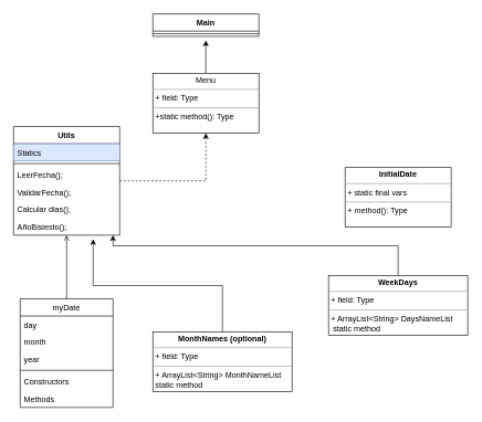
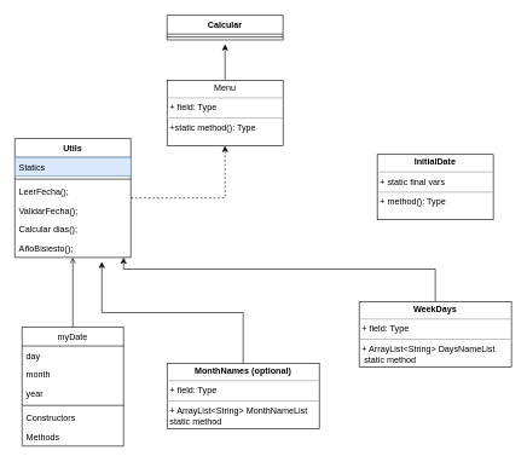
  <mxCell id="0" />
  <mxCell id="1" parent="0" />
- <mxCell id="2" value="Main" style="swimlane;fontStyle=1;align=center;verticalAlign=top;childLayout=stackLayout;horizontal=1;startSize=26;horizontalStack=0;resizeParent=1;resizeParentMax=0;resizeLast=0;collapsible=1;marginBottom=0;" parent="1" vertex="1"><mxGeometry x="230" y="20" width="160" height="34" as="geometry" /></mxCell>
+ <mxCell id="2" value="Calcular" style="swimlane;fontStyle=1;align=center;verticalAlign=top;childLayout=stackLayout;horizontal=1;startSize=26;horizontalStack=0;resizeParent=1;resizeParentMax=0;resizeLast=0;collapsible=1;marginBottom=0;" parent="1" vertex="1"><mxGeometry x="230" y="20" width="160" height="34" as="geometry" /></mxCell>
  <mxCell id="3" value="" style="line;strokeWidth=1;fillColor=none;align=left;verticalAlign=middle;spacingTop=-1;spacingLeft=3;spacingRight=3;rotatable=0;labelPosition=right;points=[];portConstraint=eastwest;" parent="2" vertex="1"><mxGeometry y="26" width="160" height="8" as="geometry" /></mxCell>
  <mxCell id="4" style="edgeStyle=orthogonalEdgeStyle;rounded=0;orthogonalLoop=1;jettySize=auto;html=1;" edge="1" parent="1" source="5"><mxGeometry relative="1" as="geometry"><mxPoint x="310" y="60" as="targetPoint" /></mxGeometry></mxCell>
  <mxCell id="5" value="&lt;p style=&quot;margin: 0px ; margin-top: 4px ; text-align: center&quot;&gt;Menu&lt;/p&gt;&lt;hr size=&quot;1&quot;&gt;&lt;p style=&quot;margin: 0px ; margin-left: 4px&quot;&gt;+ field: Type&lt;/p&gt;&lt;hr size=&quot;1&quot;&gt;&lt;p style=&quot;margin: 0px ; margin-left: 4px&quot;&gt;+static method(): Type&lt;/p&gt;" style="verticalAlign=top;align=left;overflow=fill;fontSize=12;fontFamily=Helvetica;html=1;" vertex="1" parent="1"><mxGeometry x="230" y="110" width="160" height="90" as="geometry" /></mxCell>
- <mxCell id="6" value="&lt;p style=&quot;margin: 0px ; margin-top: 4px ; text-align: center&quot;&gt;&lt;b&gt;InitialDate&lt;/b&gt;&lt;/p&gt;&lt;hr size=&quot;1&quot;&gt;&lt;p style=&quot;margin: 0px ; margin-left: 4px&quot;&gt;+ static final vars&lt;br&gt;&lt;/p&gt;&lt;hr size=&quot;1&quot;&gt;&lt;p style=&quot;margin: 0px ; margin-left: 4px&quot;&gt;+ method(): Type&lt;/p&gt;" style="verticalAlign=top;align=left;overflow=fill;fontSize=12;fontFamily=Helvetica;html=1;" vertex="1" parent="1"><mxGeometry x="520" y="252" width="160" height="90" as="geometry" /></mxCell>
+ <mxCell id="6" value="&lt;p style=&quot;margin: 0px ; margin-top: 4px ; text-align: center&quot;&gt;&lt;b&gt;InitialDate&lt;/b&gt;&lt;/p&gt;&lt;hr size=&quot;1&quot;&gt;&lt;p style=&quot;margin: 0px ; margin-left: 4px&quot;&gt;+ static final vars&lt;br&gt;&lt;/p&gt;&lt;hr size=&quot;1&quot;&gt;&lt;p style=&quot;margin: 0px ; margin-left: 4px&quot;&gt;+ method(): Type&lt;/p&gt;" style="verticalAlign=top;align=left;overflow=fill;fontSize=12;fontFamily=Helvetica;html=1;" vertex="1" parent="1"><mxGeometry x="520" y="212" width="160" height="90" as="geometry" /></mxCell>
  <mxCell id="7" style="edgeStyle=orthogonalEdgeStyle;rounded=0;orthogonalLoop=1;jettySize=auto;html=1;entryX=0.5;entryY=1;entryDx=0;entryDy=0;endArrow=open;" edge="1" parent="1" source="8" target="16"><mxGeometry relative="1" as="geometry" /></mxCell>
  <mxCell id="8" value="myDate" style="swimlane;fontStyle=0;childLayout=stackLayout;horizontal=1;startSize=26;fillColor=none;horizontalStack=0;resizeParent=1;resizeParentMax=0;resizeLast=0;collapsible=1;marginBottom=0;" parent="1" vertex="1"><mxGeometry x="30" y="450" width="140" height="164" as="geometry" /></mxCell>
  <mxCell id="9" value="day" style="text;strokeColor=none;fillColor=none;align=left;verticalAlign=top;spacingLeft=4;spacingRight=4;overflow=hidden;rotatable=0;points=[[0,0.5],[1,0.5]];portConstraint=eastwest;" parent="8" vertex="1"><mxGeometry y="26" width="140" height="26" as="geometry" /></mxCell>
  <mxCell id="10" value="month" style="text;strokeColor=none;fillColor=none;align=left;verticalAlign=top;spacingLeft=4;spacingRight=4;overflow=hidden;rotatable=0;points=[[0,0.5],[1,0.5]];portConstraint=eastwest;" parent="8" vertex="1"><mxGeometry y="52" width="140" height="26" as="geometry" /></mxCell>
  <mxCell id="11" value="year" style="text;strokeColor=none;fillColor=none;align=left;verticalAlign=top;spacingLeft=4;spacingRight=4;overflow=hidden;rotatable=0;points=[[0,0.5],[1,0.5]];portConstraint=eastwest;" parent="8" vertex="1"><mxGeometry y="78" width="140" height="26" as="geometry" /></mxCell>
  <mxCell id="12" value="" style="line;strokeWidth=1;fillColor=none;align=left;verticalAlign=middle;spacingTop=-1;spacingLeft=3;spacingRight=3;rotatable=0;labelPosition=right;points=[];portConstraint=eastwest;" parent="8" vertex="1"><mxGeometry y="104" width="140" height="8" as="geometry" /></mxCell>
  <mxCell id="13" value="Constructors" style="text;strokeColor=none;fillColor=none;align=left;verticalAlign=top;spacingLeft=4;spacingRight=4;overflow=hidden;rotatable=0;points=[[0,0.5],[1,0.5]];portConstraint=eastwest;" parent="8" vertex="1"><mxGeometry y="112" width="140" height="26" as="geometry" /></mxCell>
  <mxCell id="14" value="Methods" style="text;strokeColor=none;fillColor=none;align=left;verticalAlign=top;spacingLeft=4;spacingRight=4;overflow=hidden;rotatable=0;points=[[0,0.5],[1,0.5]];portConstraint=eastwest;" parent="8" vertex="1"><mxGeometry y="138" width="140" height="26" as="geometry" /></mxCell>
  <mxCell id="15" style="edgeStyle=orthogonalEdgeStyle;rounded=0;orthogonalLoop=1;jettySize=auto;html=1;entryX=0.5;entryY=1;entryDx=0;entryDy=0;dashed=1;" edge="1" parent="1" source="16" target="5"><mxGeometry relative="1" as="geometry" /></mxCell>
  <mxCell id="16" value="Utils" style="swimlane;fontStyle=1;align=center;verticalAlign=top;childLayout=stackLayout;horizontal=1;startSize=26;horizontalStack=0;resizeParent=1;resizeParentMax=0;resizeLast=0;collapsible=1;marginBottom=0;" parent="1" vertex="1"><mxGeometry x="20" y="190" width="160" height="164" as="geometry" /></mxCell>
  <mxCell id="17" value="Statics" style="text;strokeColor=#6c8ebf;fillColor=#dae8fc;align=left;verticalAlign=top;spacingLeft=4;spacingRight=4;overflow=hidden;rotatable=0;points=[[0,0.5],[1,0.5]];portConstraint=eastwest;" parent="16" vertex="1"><mxGeometry y="26" width="160" height="26" as="geometry" /></mxCell>
  <mxCell id="18" value="" style="line;strokeWidth=1;fillColor=none;align=left;verticalAlign=middle;spacingTop=-1;spacingLeft=3;spacingRight=3;rotatable=0;labelPosition=right;points=[];portConstraint=eastwest;" parent="16" vertex="1"><mxGeometry y="52" width="160" height="8" as="geometry" /></mxCell>
  <mxCell id="19" value="LeerFecha();" style="text;strokeColor=none;fillColor=none;align=left;verticalAlign=top;spacingLeft=4;spacingRight=4;overflow=hidden;rotatable=0;points=[[0,0.5],[1,0.5]];portConstraint=eastwest;" parent="16" vertex="1"><mxGeometry y="60" width="160" height="26" as="geometry" /></mxCell>
  <mxCell id="20" value="ValidarFecha();" style="text;strokeColor=none;fillColor=none;align=left;verticalAlign=top;spacingLeft=4;spacingRight=4;overflow=hidden;rotatable=0;points=[[0,0.5],[1,0.5]];portConstraint=eastwest;" parent="16" vertex="1"><mxGeometry y="86" width="160" height="26" as="geometry" /></mxCell>
  <mxCell id="21" value="Calcular dias();" style="text;strokeColor=none;fillColor=none;align=left;verticalAlign=top;spacingLeft=4;spacingRight=4;overflow=hidden;rotatable=0;points=[[0,0.5],[1,0.5]];portConstraint=eastwest;" parent="16" vertex="1"><mxGeometry y="112" width="160" height="26" as="geometry" /></mxCell>
  <mxCell id="22" value="AñoBisiesto();" style="text;strokeColor=none;fillColor=none;align=left;verticalAlign=top;spacingLeft=4;spacingRight=4;overflow=hidden;rotatable=0;points=[[0,0.5],[1,0.5]];portConstraint=eastwest;" parent="16" vertex="1"><mxGeometry y="138" width="160" height="26" as="geometry" /></mxCell>
  <mxCell id="23" style="edgeStyle=orthogonalEdgeStyle;rounded=0;orthogonalLoop=1;jettySize=auto;html=1;" edge="1" parent="1" source="24" target="22"><mxGeometry relative="1" as="geometry"><Array as="points"><mxPoint x="600" y="370" /><mxPoint x="170" y="370" /></Array></mxGeometry></mxCell>
  <mxCell id="24" value="&lt;p style=&quot;margin: 0px ; margin-top: 4px ; text-align: center&quot;&gt;&lt;b&gt;WeekDays&lt;/b&gt;&lt;/p&gt;&lt;hr size=&quot;1&quot;&gt;&lt;p style=&quot;margin: 0px ; margin-left: 4px&quot;&gt;+ field: Type&lt;/p&gt;&lt;hr size=&quot;1&quot;&gt;&lt;p style=&quot;margin: 0px ; margin-left: 4px&quot;&gt;+ ArrayList&amp;lt;String&amp;gt; DaysNameList &lt;br&gt;&lt;/p&gt;&lt;p style=&quot;margin: 0px ; margin-left: 4px&quot;&gt;&amp;nbsp;static method&lt;br&gt;&lt;/p&gt;" style="verticalAlign=top;align=left;overflow=fill;fontSize=12;fontFamily=Helvetica;html=1;" vertex="1" parent="1"><mxGeometry x="495" y="415" width="210" height="90" as="geometry" /></mxCell>
  <mxCell id="25" style="edgeStyle=orthogonalEdgeStyle;rounded=0;orthogonalLoop=1;jettySize=auto;html=1;" edge="1" parent="1" source="26"><mxGeometry relative="1" as="geometry"><mxPoint x="140" y="360" as="targetPoint" /><Array as="points"><mxPoint x="335" y="430" /><mxPoint x="140" y="430" /></Array></mxGeometry></mxCell>
  <mxCell id="26" value="&lt;p style=&quot;margin: 0px ; margin-top: 4px ; text-align: center&quot;&gt;&lt;b&gt;MonthNames (optional)&lt;br&gt;&lt;/b&gt;&lt;/p&gt;&lt;hr size=&quot;1&quot;&gt;&lt;p style=&quot;margin: 0px ; margin-left: 4px&quot;&gt;+ field: Type&lt;/p&gt;&lt;hr size=&quot;1&quot;&gt;&lt;p style=&quot;margin: 0px ; margin-left: 4px&quot;&gt;+ ArrayList&amp;lt;String&amp;gt; MonthNameList &lt;br&gt;&lt;/p&gt;&lt;p style=&quot;margin: 0px ; margin-left: 4px&quot;&gt;static method&lt;br&gt;&lt;/p&gt;" style="verticalAlign=top;align=left;overflow=fill;fontSize=12;fontFamily=Helvetica;html=1;" vertex="1" parent="1"><mxGeometry x="230" y="500" width="210" height="90" as="geometry" /></mxCell>
